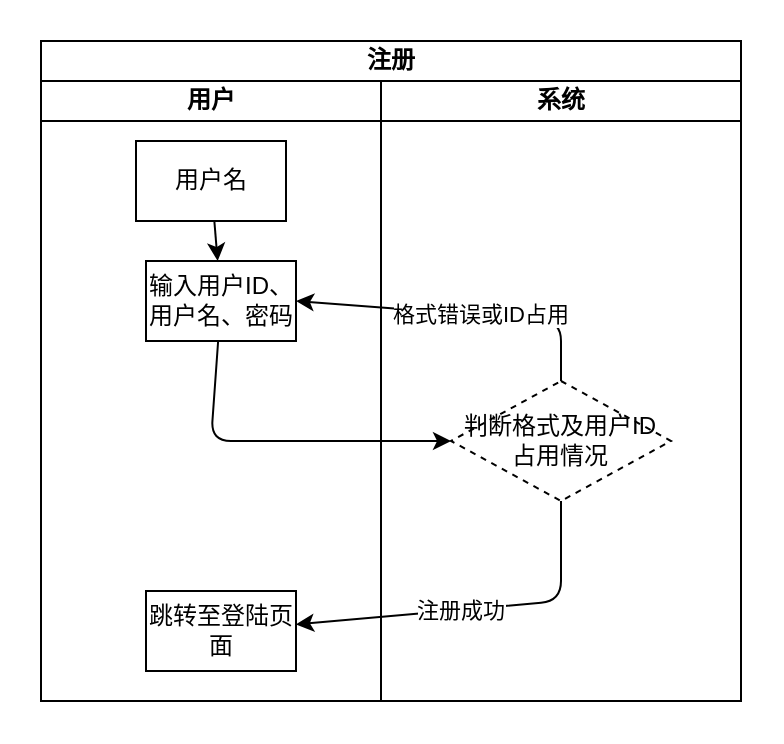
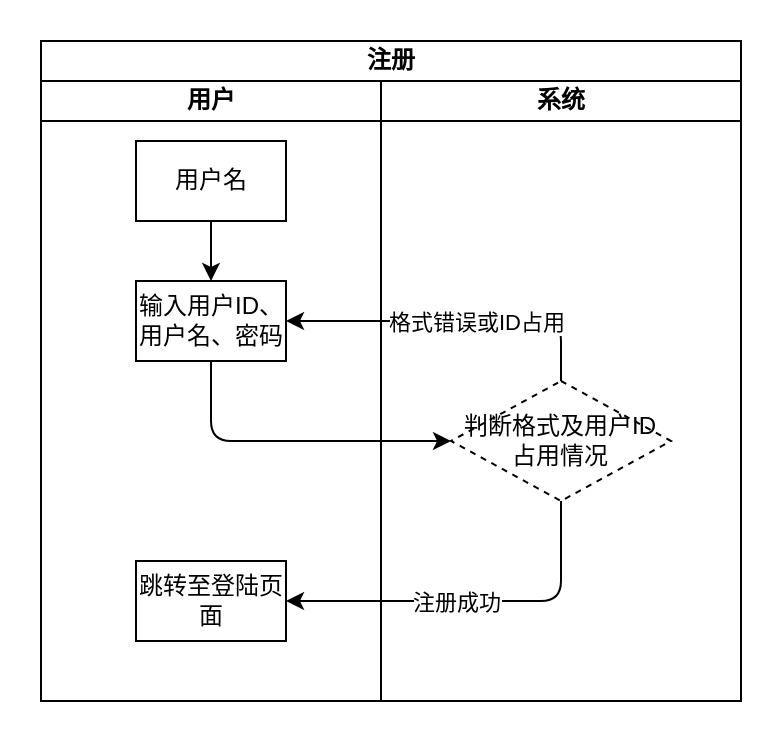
  <mxCell id="0" />
  <mxCell id="1" parent="0" />
  <mxCell id="2" value="注册" style="swimlane;childLayout=stackLayout;resizeParent=1;resizeParentMax=0;startSize=20;html=1;rounded=0;shadow=0;glass=0;swimlaneFillColor=default;" vertex="1" parent="1"><mxGeometry x="20" y="20" width="350" height="330" as="geometry" /></mxCell>
  <mxCell id="3" value="用户" style="swimlane;startSize=20;html=1;rounded=0;swimlaneFillColor=default;" vertex="1" parent="2"><mxGeometry y="20" width="170" height="310" as="geometry" /></mxCell>
  <mxCell id="4" value="" style="edgeStyle=none;html=1;" edge="1" parent="3" source="5" target="6"><mxGeometry relative="1" as="geometry" /></mxCell>
  <mxCell id="5" value="用户名" style="rounded=0;whiteSpace=wrap;html=1;gradientColor=none;" vertex="1" parent="3"><mxGeometry x="47.5" y="30" width="75" height="40" as="geometry" /></mxCell>
- <mxCell id="6" value="输入用户ID、用户名、密码" style="rounded=0;whiteSpace=wrap;html=1;gradientColor=none;" vertex="1" parent="3"><mxGeometry x="52.5" y="90" width="75" height="40" as="geometry" /></mxCell>
- <mxCell id="7" value="跳转至登陆页面" style="rounded=0;whiteSpace=wrap;html=1;gradientColor=none;" vertex="1" parent="3"><mxGeometry x="52.5" y="255" width="75" height="40" as="geometry" /></mxCell>
+ <mxCell id="6" value="输入用户ID、用户名、密码" style="rounded=0;whiteSpace=wrap;html=1;gradientColor=none;" vertex="1" parent="3"><mxGeometry x="47.5" y="100" width="75" height="40" as="geometry" /></mxCell>
+ <mxCell id="7" value="跳转至登陆页面" style="rounded=0;whiteSpace=wrap;html=1;gradientColor=none;" vertex="1" parent="3"><mxGeometry x="47.5" y="240" width="75" height="40" as="geometry" /></mxCell>
  <mxCell id="8" value="系统" style="swimlane;startSize=20;html=1;rounded=0;swimlaneFillColor=default;" vertex="1" parent="2"><mxGeometry x="170" y="20" width="180" height="310" as="geometry" /></mxCell>
  <mxCell id="9" value="&lt;div style=&quot;line-height: 120%;&quot;&gt;&lt;span style=&quot;background-color: initial;&quot;&gt;判断格式及用户ID占用情况&lt;/span&gt;&lt;br&gt;&lt;/div&gt;" style="rhombus;whiteSpace=wrap;html=1;gradientColor=none;align=center;spacingLeft=5;spacingRight=5;dashed=1;" vertex="1" parent="8"><mxGeometry x="35" y="150" width="110" height="60" as="geometry" /></mxCell>
  <mxCell id="10" value="" style="edgeStyle=none;html=1;" edge="1" parent="2" source="6" target="9"><mxGeometry relative="1" as="geometry"><mxPoint x="260" y="200" as="targetPoint" /><Array as="points"><mxPoint x="85" y="200" /></Array></mxGeometry></mxCell>
  <mxCell id="11" style="edgeStyle=none;html=1;entryX=1;entryY=0.5;entryDx=0;entryDy=0;" edge="1" parent="2" source="9" target="6"><mxGeometry relative="1" as="geometry"><Array as="points"><mxPoint x="260" y="140" /></Array></mxGeometry></mxCell>
  <mxCell id="12" value="格式错误或ID占用" style="edgeLabel;html=1;align=center;verticalAlign=middle;resizable=0;points=[];" vertex="1" connectable="0" parent="11"><mxGeometry x="-0.124" relative="1" as="geometry"><mxPoint as="offset" /></mxGeometry></mxCell>
  <mxCell id="13" style="edgeStyle=none;html=1;" edge="1" parent="2" source="9" target="7"><mxGeometry relative="1" as="geometry"><mxPoint x="110" y="280" as="targetPoint" /><Array as="points"><mxPoint x="260" y="280" /></Array></mxGeometry></mxCell>
  <mxCell id="14" value="注册成功" style="edgeLabel;html=1;align=center;verticalAlign=middle;resizable=0;points=[];" vertex="1" connectable="0" parent="13"><mxGeometry x="0.1" relative="1" as="geometry"><mxPoint as="offset" /></mxGeometry></mxCell>
